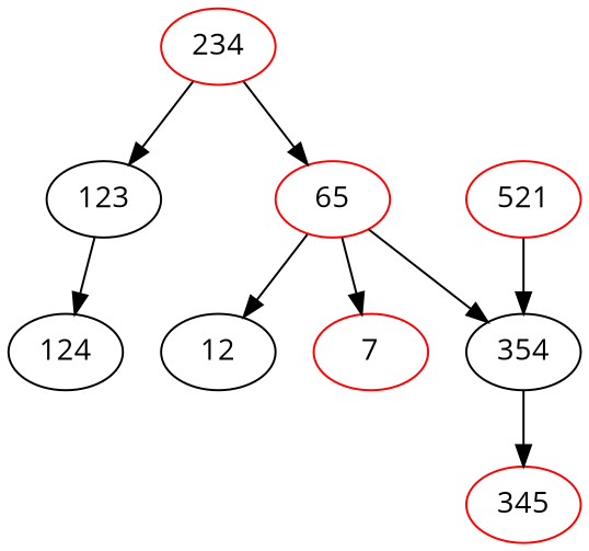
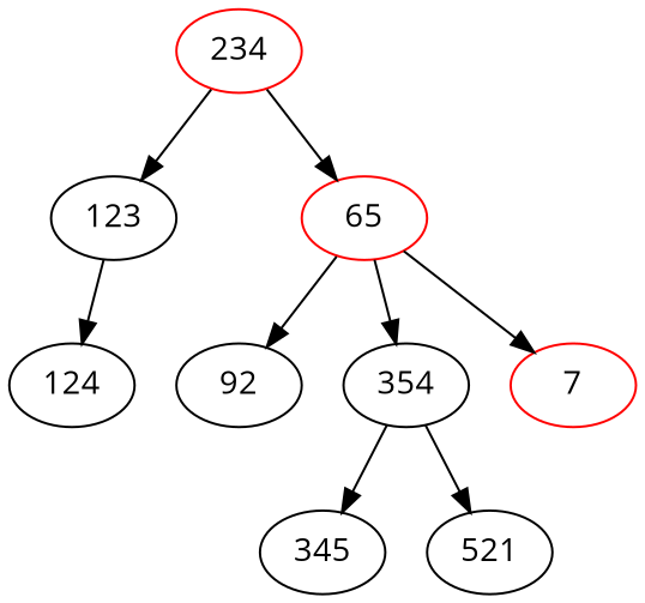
  digraph {
    fontname="Open Sans"
    node [color=red fontname="Open Sans"]
    edge [fontname="Open Sans"]
    234
    123 [color=black]
    65
    124 [color=black]
-   12 [color=black]
+   12 [color=black label=92]
    354 [color=black]
    7
-   345
-   521
+   345 [color=black]
+   521 [color=black]
    234 -> 123
    234 -> 65
    123 -> 124
    65 -> 12
    65 -> 354
    65 -> 7
    354 -> 345
-   521 -> 354
+   354 -> 521
  }
